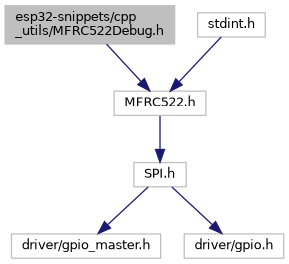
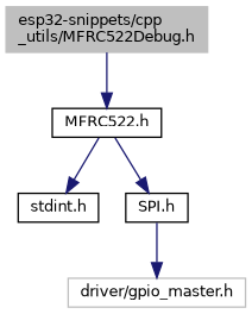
  digraph {
    node [color=grey75 fillcolor=white fontname=Helvetica fontsize=10 shape=record style=filled]
    edge [color=midnightblue fontname=Helvetica fontsize=10 labelfontname=Helvetica labelfontsize=10 style=solid]
    n1 [fillcolor=grey75 fontcolor=black height=0.2 label="esp32-snippets/cpp\l_utils/MFRC522Debug.h" width=0.4]
-   n2 [height=0.2 label="MFRC522.h" width=0.4]
-   n3 [height=0.2 label="stdint.h" width=0.4]
-   n4 [height=0.2 label="SPI.h" width=0.4]
+   n2 [color=black height=0.2 label="MFRC522.h" width=0.4]
+   n3 [color=black height=0.2 label="stdint.h" width=0.4]
+   n4 [color=black height=0.2 label="SPI.h" width=0.4]
    n5 [height=0.2 label="driver/gpio_master.h" width=0.4]
-   n6 [height=0.2 label="driver/gpio.h" width=0.4]
    n1 -> n2
-   n3 -> n2
+   n2 -> n3
    n2 -> n4
    n4 -> n5
-   n4 -> n6
  }
